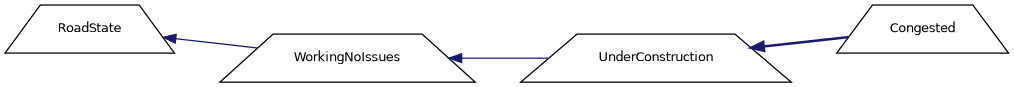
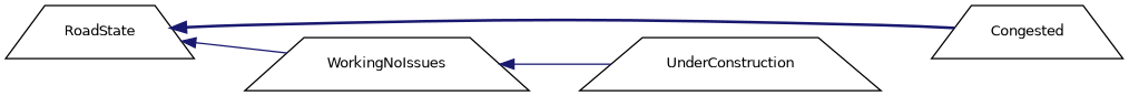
  digraph {
    rankdir=LR
    node [color=black fillcolor=white fontname=Helvetica fontsize=10 shape=trapezium style=filled]
    edge [color=midnightblue dir=back fontname=Helvetica fontsize=10 labelfontname=Helvetica labelfontsize=10 style=solid]
    n1 [height=0.2 label=RoadState width=0.4]
    n2 [height=0.2 label=Congested width=0.4]
    n3 [height=0.2 label=WorkingNoIssues width=0.4]
    n4 [height=0.2 label=UnderConstruction width=0.4]
-   n4 -> n2 [style=bold]
+   n1 -> n2 [style=bold]
    n1 -> n3
    n3 -> n4
  }
